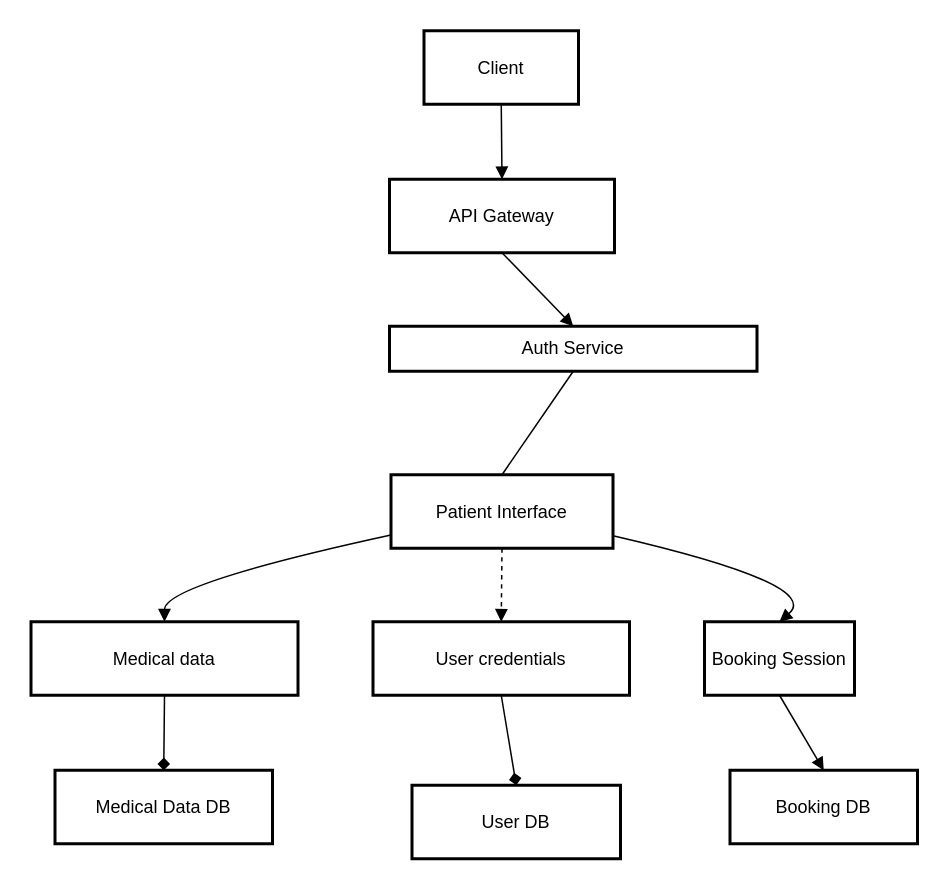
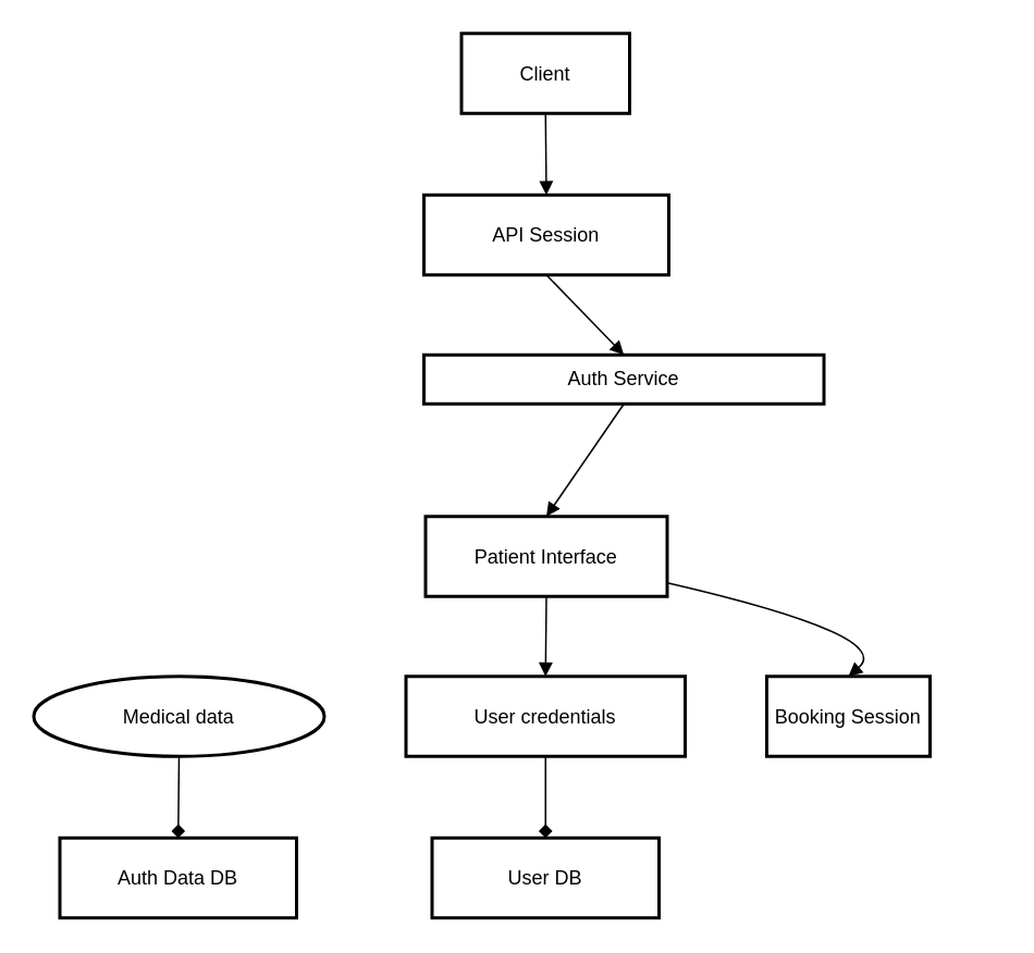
  <mxCell id="0" />
  <mxCell id="1" parent="0" />
  <mxCell id="2" value="Client" style="whiteSpace=wrap;strokeWidth=2;" parent="1" vertex="1"><mxGeometry x="282" y="20" width="103" height="49" as="geometry" /></mxCell>
- <mxCell id="3" value="API Gateway" style="whiteSpace=wrap;strokeWidth=2;" parent="1" vertex="1"><mxGeometry x="259" y="119" width="150" height="49" as="geometry" /></mxCell>
+ <mxCell id="3" value="API Session" style="whiteSpace=wrap;strokeWidth=2;" parent="1" vertex="1"><mxGeometry x="259" y="119" width="150" height="49" as="geometry" /></mxCell>
  <mxCell id="4" value="Auth Service" style="whiteSpace=wrap;strokeWidth=2;" parent="1" vertex="1"><mxGeometry x="259" y="217" width="245" height="30" as="geometry" /></mxCell>
  <mxCell id="5" value="Patient Interface" style="whiteSpace=wrap;strokeWidth=2;" parent="1" vertex="1"><mxGeometry x="260" y="316" width="148" height="49" as="geometry" /></mxCell>
- <mxCell id="6" value="Medical data" style="whiteSpace=wrap;strokeWidth=2;" parent="1" vertex="1"><mxGeometry x="20" y="414" width="178" height="49" as="geometry" /></mxCell>
+ <mxCell id="6" value="Medical data" style="ellipse;whiteSpace=wrap;strokeWidth=2;" parent="1" vertex="1"><mxGeometry x="20" y="414" width="178" height="49" as="geometry" /></mxCell>
  <mxCell id="7" value="User credentials" style="whiteSpace=wrap;strokeWidth=2;" parent="1" vertex="1"><mxGeometry x="248" y="414" width="171" height="49" as="geometry" /></mxCell>
  <mxCell id="8" value="Booking Session" style="whiteSpace=wrap;strokeWidth=2;" parent="1" vertex="1"><mxGeometry x="469" y="414" width="100" height="49" as="geometry" /></mxCell>
- <mxCell id="9" value="Medical Data DB" style="whiteSpace=wrap;strokeWidth=2;" parent="1" vertex="1"><mxGeometry x="36" y="513" width="145" height="49" as="geometry" /></mxCell>
- <mxCell id="10" value="User DB" style="whiteSpace=wrap;strokeWidth=2;" parent="1" vertex="1"><mxGeometry x="274" y="523" width="139" height="49" as="geometry" /></mxCell>
- <mxCell id="11" value="Booking DB" style="whiteSpace=wrap;strokeWidth=2;" parent="1" vertex="1"><mxGeometry x="486" y="513" width="125" height="49" as="geometry" /></mxCell>
+ <mxCell id="9" value="Auth Data DB" style="whiteSpace=wrap;strokeWidth=2;" parent="1" vertex="1"><mxGeometry x="36" y="513" width="145" height="49" as="geometry" /></mxCell>
+ <mxCell id="10" value="User DB" style="whiteSpace=wrap;strokeWidth=2;" parent="1" vertex="1"><mxGeometry x="264" y="513" width="139" height="49" as="geometry" /></mxCell>
  <mxCell id="12" value="" style="curved=1;startArrow=none;endArrow=block;exitX=0.5;exitY=0.99;entryX=0.5;entryY=-0.01;" parent="1" source="2" target="3" edge="1"><mxGeometry relative="1" as="geometry"><Array as="points" /></mxGeometry></mxCell>
  <mxCell id="13" value="" style="curved=1;startArrow=none;endArrow=block;exitX=0.5;exitY=0.98;entryX=0.5;entryY=0;" parent="1" source="3" target="4" edge="1"><mxGeometry relative="1" as="geometry"><Array as="points" /></mxGeometry></mxCell>
- <mxCell id="14" value="" style="curved=1;startArrow=none;endArrow=none;exitX=0.5;exitY=0.99;entryX=0.5;entryY=-0.01;" parent="1" source="4" target="5" edge="1"><mxGeometry relative="1" as="geometry"><Array as="points" /></mxGeometry></mxCell>
- <mxCell id="15" value="" style="curved=1;startArrow=none;endArrow=block;exitX=0;exitY=0.82;entryX=0.5;entryY=0;" parent="1" source="5" target="6" edge="1"><mxGeometry relative="1" as="geometry"><Array as="points"><mxPoint x="109" y="389" /></Array></mxGeometry></mxCell>
- <mxCell id="16" value="" style="curved=1;startArrow=none;endArrow=block;exitX=0.5;exitY=0.98;entryX=0.5;entryY=0;dashed=1;" parent="1" source="5" target="7" edge="1"><mxGeometry relative="1" as="geometry"><Array as="points" /></mxGeometry></mxCell>
+ <mxCell id="14" value="" style="curved=1;startArrow=none;endArrow=block;exitX=0.5;exitY=0.99;entryX=0.5;entryY=-0.01;" parent="1" source="4" target="5" edge="1"><mxGeometry relative="1" as="geometry"><Array as="points" /></mxGeometry></mxCell>
+ <mxCell id="16" value="" style="curved=1;startArrow=none;endArrow=block;exitX=0.5;exitY=0.98;entryX=0.5;entryY=0;" parent="1" source="5" target="7" edge="1"><mxGeometry relative="1" as="geometry"><Array as="points" /></mxGeometry></mxCell>
  <mxCell id="17" value="" style="curved=1;startArrow=none;endArrow=block;exitX=1;exitY=0.83;entryX=0.5;entryY=0;" parent="1" source="5" target="8" edge="1"><mxGeometry relative="1" as="geometry"><Array as="points"><mxPoint x="548" y="389" /></Array></mxGeometry></mxCell>
  <mxCell id="18" value="" style="curved=1;startArrow=none;endArrow=diamond;exitX=0.5;exitY=0.99;entryX=0.5;entryY=-0.01;" parent="1" source="6" target="9" edge="1"><mxGeometry relative="1" as="geometry"><Array as="points" /></mxGeometry></mxCell>
  <mxCell id="19" value="" style="curved=1;startArrow=none;endArrow=diamond;exitX=0.5;exitY=0.99;entryX=0.5;entryY=-0.01;" parent="1" source="7" target="10" edge="1"><mxGeometry relative="1" as="geometry"><Array as="points" /></mxGeometry></mxCell>
- <mxCell id="20" value="" style="curved=1;startArrow=none;endArrow=block;exitX=0.5;exitY=0.99;entryX=0.5;entryY=-0.01;" parent="1" source="8" target="11" edge="1"><mxGeometry relative="1" as="geometry"><Array as="points" /></mxGeometry></mxCell>
